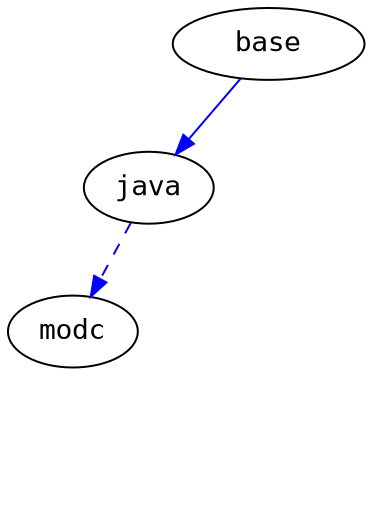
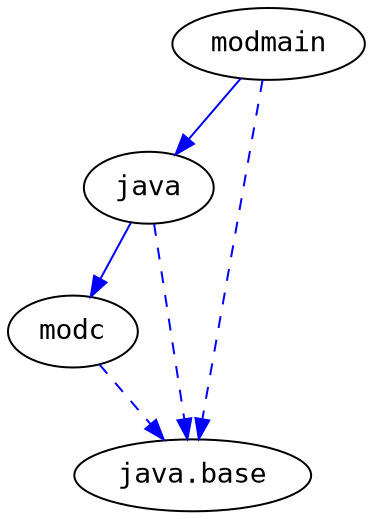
  digraph {
    node [fontname=Consolas shape=ellipse]
    edge [color="#0000ff" fontcolor="#0000ff" fontname=Consolas weight=16 style=dashed]
    n1 [label=java]
    n2 [label=modc]
-   n4 [label=base]
-   n1 -> n2 [weight=8]
+   n3 [label="java.base"]
+   n4 [label=modmain]
+   n1 -> n2 [weight=8 style=""]
+   n1 -> n3
+   n2 -> n3
    n4 -> n1 [weight=8 style=""]
+   n4 -> n3
  }
